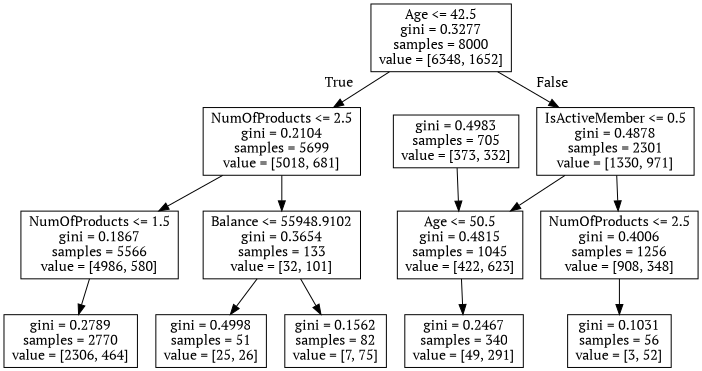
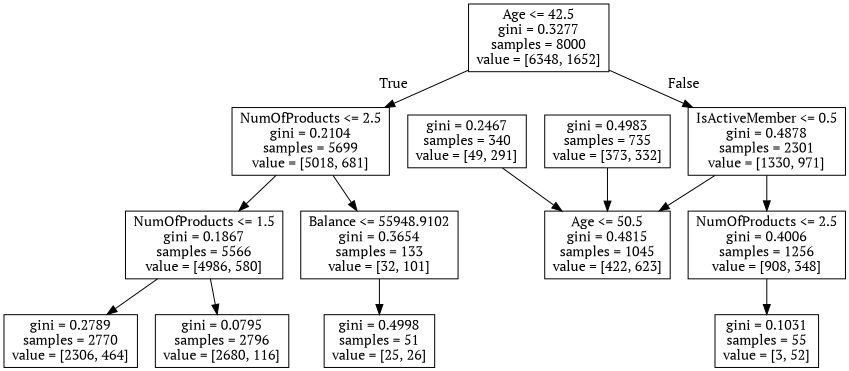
  digraph {
    fontname="PT Serif"
    node [fontname="PT Serif" shape=box]
    edge [fontname="PT Serif"]
    n1 [label="Age <= 42.5\ngini = 0.3277\nsamples = 8000\nvalue = [6348, 1652]"]
    n2 [label="NumOfProducts <= 2.5\ngini = 0.2104\nsamples = 5699\nvalue = [5018, 681]"]
    n3 [label="IsActiveMember <= 0.5\ngini = 0.4878\nsamples = 2301\nvalue = [1330, 971]"]
    n4 [label="NumOfProducts <= 1.5\ngini = 0.1867\nsamples = 5566\nvalue = [4986, 580]"]
    n5 [label="Balance <= 55948.9102\ngini = 0.3654\nsamples = 133\nvalue = [32, 101]"]
    n6 [label="Age <= 50.5\ngini = 0.4815\nsamples = 1045\nvalue = [422, 623]"]
    n7 [label="NumOfProducts <= 2.5\ngini = 0.4006\nsamples = 1256\nvalue = [908, 348]"]
    n8 [label="gini = 0.2789\nsamples = 2770\nvalue = [2306, 464]"]
+   n9 [label="gini = 0.0795\nsamples = 2796\nvalue = [2680, 116]"]
    n10 [label="gini = 0.4998\nsamples = 51\nvalue = [25, 26]"]
-   n11 [label="gini = 0.1562\nsamples = 82\nvalue = [7, 75]"]
    n12 [label="gini = 0.2467\nsamples = 340\nvalue = [49, 291]"]
-   n13 [label="gini = 0.1031\nsamples = 56\nvalue = [3, 52]"]
-   n14 [label="gini = 0.4983\nsamples = 705\nvalue = [373, 332]"]
+   n13 [label="gini = 0.1031\nsamples = 55\nvalue = [3, 52]"]
+   n14 [label="gini = 0.4983\nsamples = 735\nvalue = [373, 332]"]
    n1 -> n2 [headlabel=True labelangle=45 labeldistance=2.5]
    n1 -> n3 [headlabel=False labelangle=-45 labeldistance=2.5]
    n2 -> n4
    n2 -> n5
    n3 -> n6
    n3 -> n7
    n4 -> n8
+   n4 -> n9
    n5 -> n10
-   n5 -> n11
-   n6 -> n12
+   n12 -> n6
    n7 -> n13
    n14 -> n6
  }
